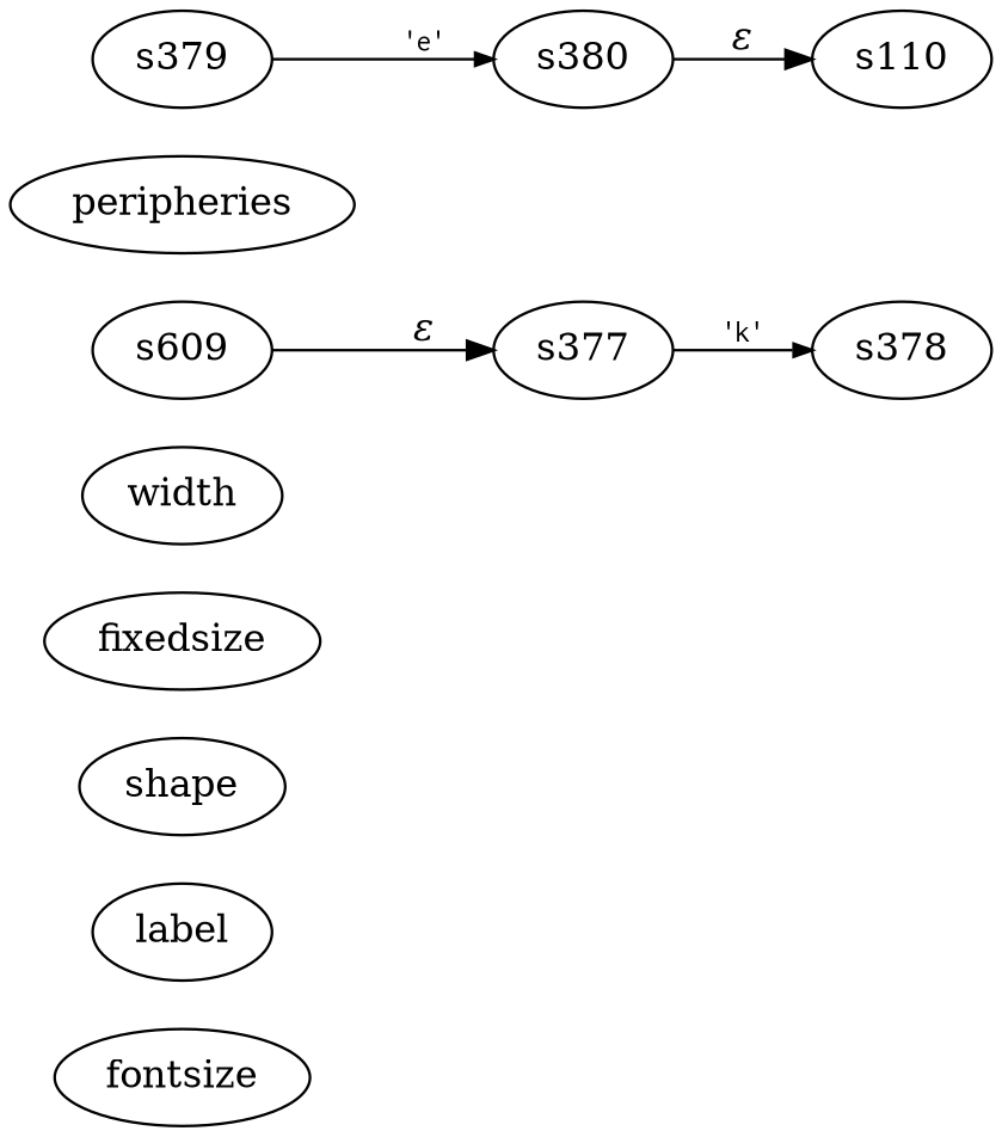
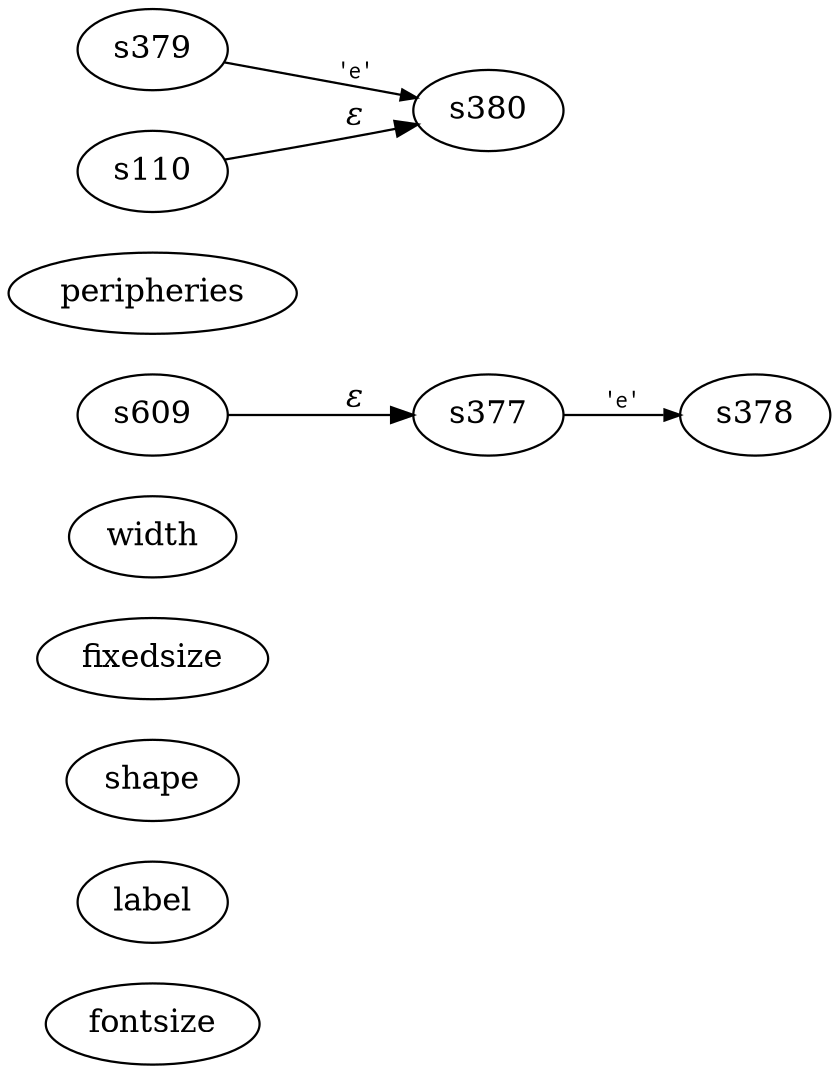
  digraph {
    rankdir=LR
    edge [fontname=Courier]
    fontsize
    label
    shape
    fixedsize
    width
    s377
    s378
    peripheries
    s379
    s380
    s110
    n12 [label=s609]
-   s377 -> s378 [arrowhead=normal arrowsize=.7 fontsize=11 label="'k'"]
+   s377 -> s378 [arrowhead=normal arrowsize=.7 fontsize=11 label="'e'"]
    s379 -> s380 [arrowhead=normal arrowsize=.7 fontsize=11 label="'e'"]
-   s380 -> s110 [fontname="Times-Italic" label="&epsilon;"]
+   s110 -> s380 [fontname="Times-Italic" label="&epsilon;"]
    n12 -> s377 [fontname="Times-Italic" label="&epsilon;"]
  }
